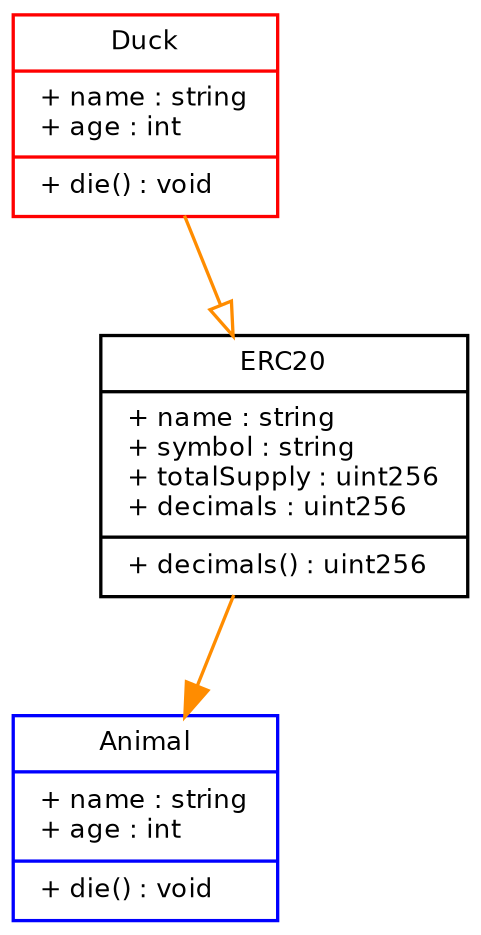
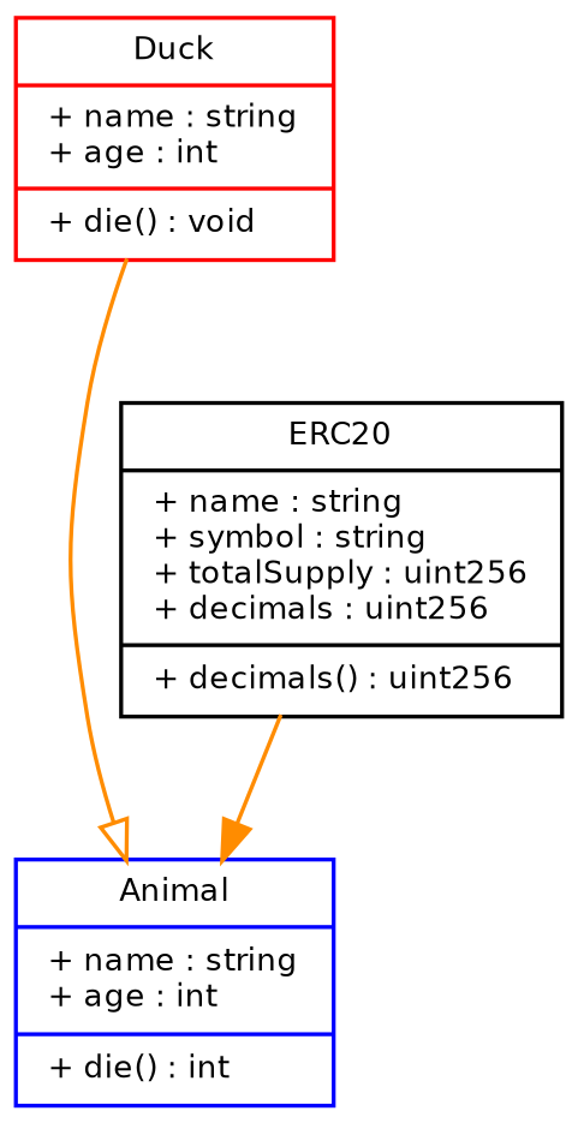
  digraph {
    fontname="Bitstream Vera Sans"
    fontsize=8
    node [fontname="Bitstream Vera Sans" fontsize=8 shape=record]
    edge [color=darkorange fontname="Bitstream Vera Sans" fontsize=8 style=solid]
-   n1 [color=blue label="{Animal|+ name : string\l+ age : int\l|+ die() : void\l}"]
+   n1 [color=blue label="{Animal|+ name : string\l+ age : int\l|+ die() : int\l}"]
    n2 [color=red label="{Duck|+ name : string\l+ age : int\l|+ die() : void\l}"]
    n3 [color=black label="{ERC20|+ name : string\l+ symbol : string\l+ totalSupply : uint256\l+ decimals : uint256\l|+ decimals() : uint256\l}"]
-   n2 -> n3 [arrowhead=empty]
+   n2 -> n1 [arrowhead=empty]
    n3 -> n1 [arrowhead=normal]
  }
